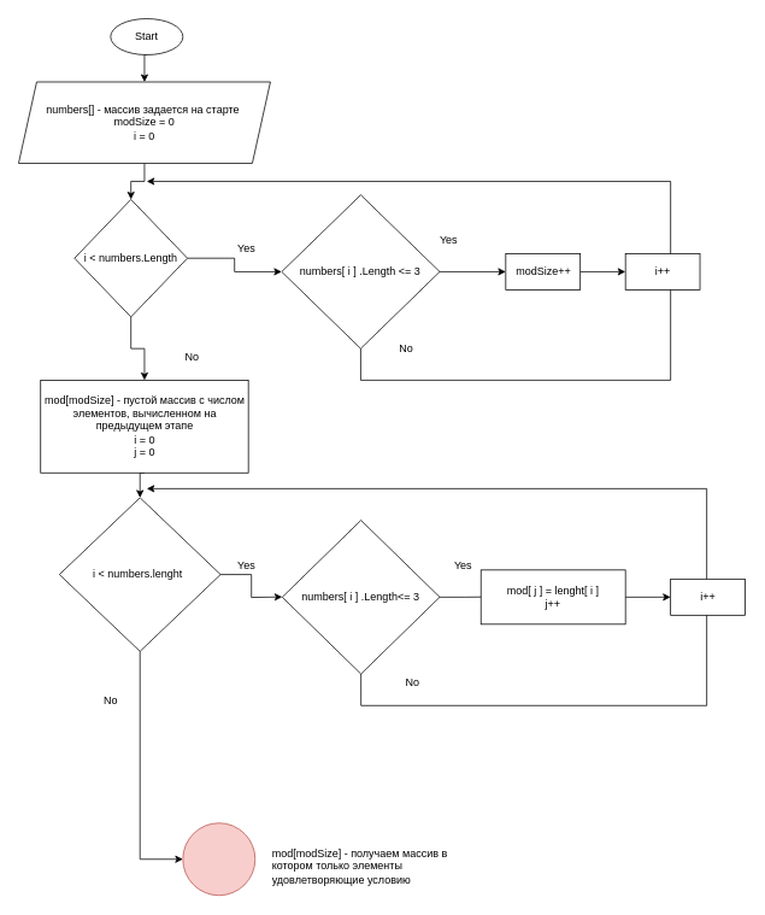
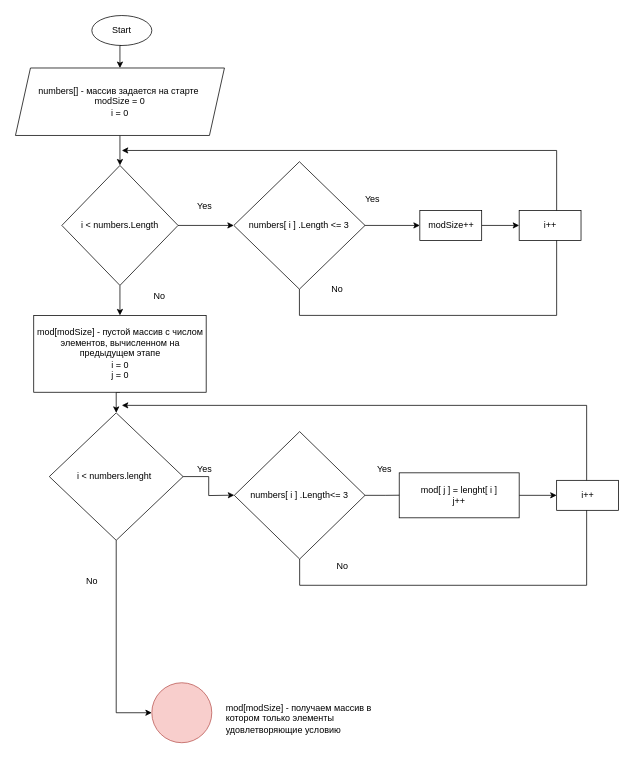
  <mxCell id="0" />
  <mxCell id="1" parent="0" />
  <mxCell id="2" style="edgeStyle=orthogonalEdgeStyle;rounded=0;orthogonalLoop=1;jettySize=auto;html=1;exitX=0.5;exitY=1;exitDx=0;exitDy=0;entryX=0.5;entryY=0;entryDx=0;entryDy=0;" edge="1" parent="1" source="3" target="5"><mxGeometry relative="1" as="geometry" /></mxCell>
  <mxCell id="3" value="Start" style="ellipse;whiteSpace=wrap;html=1;" vertex="1" parent="1"><mxGeometry x="122" y="20" width="80" height="40" as="geometry" /></mxCell>
  <mxCell id="4" style="edgeStyle=orthogonalEdgeStyle;rounded=0;orthogonalLoop=1;jettySize=auto;html=1;exitX=0.5;exitY=1;exitDx=0;exitDy=0;entryX=0.5;entryY=0;entryDx=0;entryDy=0;" edge="1" parent="1" source="5" target="14"><mxGeometry relative="1" as="geometry" /></mxCell>
  <mxCell id="5" value="numbers[] - массив задается на старте&amp;nbsp;&lt;br&gt;modSize = 0&lt;br&gt;i = 0" style="shape=parallelogram;perimeter=parallelogramPerimeter;whiteSpace=wrap;html=1;fixedSize=1;" vertex="1" parent="1"><mxGeometry x="20.13" y="90" width="278.75" height="90" as="geometry" /></mxCell>
  <mxCell id="6" style="edgeStyle=orthogonalEdgeStyle;rounded=0;orthogonalLoop=1;jettySize=auto;html=1;exitX=1;exitY=0.5;exitDx=0;exitDy=0;" edge="1" parent="1" source="8"><mxGeometry relative="1" as="geometry"><mxPoint x="312" y="659.769" as="targetPoint" /></mxGeometry></mxCell>
  <mxCell id="7" style="edgeStyle=orthogonalEdgeStyle;rounded=0;orthogonalLoop=1;jettySize=auto;html=1;exitX=0.5;exitY=1;exitDx=0;exitDy=0;entryX=0;entryY=0.5;entryDx=0;entryDy=0;" edge="1" parent="1" source="8" target="34"><mxGeometry relative="1" as="geometry" /></mxCell>
  <mxCell id="8" value="i &amp;lt; numbers.lenght&amp;nbsp;" style="rhombus;whiteSpace=wrap;html=1;" vertex="1" parent="1"><mxGeometry x="65.28" y="550" width="178.44" height="170" as="geometry" /></mxCell>
  <mxCell id="9" style="edgeStyle=orthogonalEdgeStyle;rounded=0;orthogonalLoop=1;jettySize=auto;html=1;exitX=1;exitY=0.5;exitDx=0;exitDy=0;" edge="1" parent="1" source="10" target="23"><mxGeometry relative="1" as="geometry" /></mxCell>
  <mxCell id="10" value="modSize++" style="rounded=0;whiteSpace=wrap;html=1;" vertex="1" parent="1"><mxGeometry x="559.5" y="280" width="82.5" height="40" as="geometry" /></mxCell>
  <mxCell id="11" value="No" style="text;html=1;align=center;verticalAlign=middle;resizable=0;points=[];autosize=1;strokeColor=none;fillColor=none;" vertex="1" parent="1"><mxGeometry x="429" y="370" width="40" height="30" as="geometry" /></mxCell>
  <mxCell id="12" style="edgeStyle=orthogonalEdgeStyle;rounded=0;orthogonalLoop=1;jettySize=auto;html=1;exitX=1;exitY=0.5;exitDx=0;exitDy=0;entryX=0;entryY=0.5;entryDx=0;entryDy=0;" edge="1" parent="1" source="14" target="20"><mxGeometry relative="1" as="geometry" /></mxCell>
  <mxCell id="13" style="edgeStyle=orthogonalEdgeStyle;rounded=0;orthogonalLoop=1;jettySize=auto;html=1;exitX=0.5;exitY=1;exitDx=0;exitDy=0;entryX=0.5;entryY=0;entryDx=0;entryDy=0;" edge="1" parent="1" source="14" target="17"><mxGeometry relative="1" as="geometry" /></mxCell>
- <mxCell id="14" value="i &amp;lt; numbers.Length" style="rhombus;whiteSpace=wrap;html=1;" vertex="1" parent="1"><mxGeometry x="82" y="220" width="125" height="130" as="geometry" /></mxCell>
+ <mxCell id="14" value="i &amp;lt; numbers.Length" style="rhombus;whiteSpace=wrap;html=1;" vertex="1" parent="1"><mxGeometry x="82" y="220" width="155" height="160" as="geometry" /></mxCell>
  <mxCell id="15" value="Yes" style="text;html=1;align=center;verticalAlign=middle;resizable=0;points=[];autosize=1;strokeColor=none;fillColor=none;" vertex="1" parent="1"><mxGeometry x="252" y="260" width="40" height="30" as="geometry" /></mxCell>
  <mxCell id="16" style="edgeStyle=orthogonalEdgeStyle;rounded=0;orthogonalLoop=1;jettySize=auto;html=1;exitX=0.5;exitY=1;exitDx=0;exitDy=0;entryX=0.5;entryY=0;entryDx=0;entryDy=0;" edge="1" parent="1" source="17" target="8"><mxGeometry relative="1" as="geometry" /></mxCell>
  <mxCell id="17" value="mod[modSize] - пустой массив с числом элементов, вычисленном на предыдущем этапе&lt;br&gt;i = 0&lt;br&gt;j = 0" style="rounded=0;whiteSpace=wrap;html=1;" vertex="1" parent="1"><mxGeometry x="44.5" y="420" width="230" height="102.5" as="geometry" /></mxCell>
  <mxCell id="18" style="edgeStyle=orthogonalEdgeStyle;rounded=0;orthogonalLoop=1;jettySize=auto;html=1;entryX=0;entryY=0.5;entryDx=0;entryDy=0;" edge="1" parent="1" source="20" target="10"><mxGeometry relative="1" as="geometry" /></mxCell>
  <mxCell id="19" style="edgeStyle=orthogonalEdgeStyle;rounded=0;orthogonalLoop=1;jettySize=auto;html=1;exitX=0.5;exitY=1;exitDx=0;exitDy=0;" edge="1" parent="1" source="20"><mxGeometry relative="1" as="geometry"><mxPoint x="162" y="200" as="targetPoint" /><Array as="points"><mxPoint x="399" y="420" /><mxPoint x="742" y="420" /><mxPoint x="742" y="200" /></Array></mxGeometry></mxCell>
  <mxCell id="20" value="numbers[ i ]&amp;nbsp;.Length &amp;lt;= 3" style="rhombus;whiteSpace=wrap;html=1;" vertex="1" parent="1"><mxGeometry x="311.38" y="215" width="175" height="170" as="geometry" /></mxCell>
  <mxCell id="21" value="Yes" style="text;html=1;align=center;verticalAlign=middle;resizable=0;points=[];autosize=1;strokeColor=none;fillColor=none;" vertex="1" parent="1"><mxGeometry x="476.37" y="250" width="40" height="30" as="geometry" /></mxCell>
  <mxCell id="22" value="No" style="text;html=1;align=center;verticalAlign=middle;resizable=0;points=[];autosize=1;strokeColor=none;fillColor=none;" vertex="1" parent="1"><mxGeometry x="192" y="380" width="40" height="30" as="geometry" /></mxCell>
  <mxCell id="23" value="i++" style="rounded=0;whiteSpace=wrap;html=1;" vertex="1" parent="1"><mxGeometry x="692" y="280" width="82.5" height="40" as="geometry" /></mxCell>
  <mxCell id="24" style="edgeStyle=orthogonalEdgeStyle;rounded=0;orthogonalLoop=1;jettySize=auto;html=1;exitX=1;exitY=0.5;exitDx=0;exitDy=0;" edge="1" parent="1" source="26"><mxGeometry relative="1" as="geometry"><mxPoint x="542" y="659.769" as="targetPoint" /></mxGeometry></mxCell>
  <mxCell id="25" style="edgeStyle=orthogonalEdgeStyle;rounded=0;orthogonalLoop=1;jettySize=auto;html=1;exitX=0.5;exitY=1;exitDx=0;exitDy=0;" edge="1" parent="1" source="26"><mxGeometry relative="1" as="geometry"><mxPoint x="162" y="540" as="targetPoint" /><Array as="points"><mxPoint x="399" y="780" /><mxPoint x="782" y="780" /><mxPoint x="782" y="540" /></Array></mxGeometry></mxCell>
  <mxCell id="26" value="numbers[ i ] .Length&amp;lt;= 3" style="rhombus;whiteSpace=wrap;html=1;" vertex="1" parent="1"><mxGeometry x="312.01" y="575" width="174.37" height="170" as="geometry" /></mxCell>
  <mxCell id="27" value="Yes" style="text;html=1;align=center;verticalAlign=middle;resizable=0;points=[];autosize=1;strokeColor=none;fillColor=none;" vertex="1" parent="1"><mxGeometry x="252" y="610" width="40" height="30" as="geometry" /></mxCell>
  <mxCell id="28" style="edgeStyle=orthogonalEdgeStyle;rounded=0;orthogonalLoop=1;jettySize=auto;html=1;exitX=1;exitY=0.5;exitDx=0;exitDy=0;entryX=0;entryY=0.5;entryDx=0;entryDy=0;" edge="1" parent="1" source="29" target="32"><mxGeometry relative="1" as="geometry" /></mxCell>
  <mxCell id="29" value="mod[ j ] = lenght[ i ]&lt;br&gt;j++" style="rounded=0;whiteSpace=wrap;html=1;" vertex="1" parent="1"><mxGeometry x="532" y="630" width="160" height="60" as="geometry" /></mxCell>
  <mxCell id="30" value="Yes" style="text;html=1;align=center;verticalAlign=middle;resizable=0;points=[];autosize=1;strokeColor=none;fillColor=none;" vertex="1" parent="1"><mxGeometry x="492" y="610" width="40" height="30" as="geometry" /></mxCell>
  <mxCell id="31" value="No" style="text;html=1;align=center;verticalAlign=middle;resizable=0;points=[];autosize=1;strokeColor=none;fillColor=none;" vertex="1" parent="1"><mxGeometry x="436.37" y="740" width="40" height="30" as="geometry" /></mxCell>
  <mxCell id="32" value="i++" style="rounded=0;whiteSpace=wrap;html=1;" vertex="1" parent="1"><mxGeometry x="742" y="640" width="82.5" height="40" as="geometry" /></mxCell>
  <mxCell id="33" value="No" style="text;html=1;align=center;verticalAlign=middle;resizable=0;points=[];autosize=1;strokeColor=none;fillColor=none;" vertex="1" parent="1"><mxGeometry x="102" y="760" width="40" height="30" as="geometry" /></mxCell>
  <mxCell id="34" value="" style="ellipse;whiteSpace=wrap;html=1;aspect=fixed;fillColor=#f8cecc;strokeColor=#b85450;" vertex="1" parent="1"><mxGeometry x="202" y="910" width="80" height="80" as="geometry" /></mxCell>
  <mxCell id="35" value="mod[modSize] - получаем массив в котором только элементы удовлетворяющие условию" style="text;whiteSpace=wrap;html=1;" vertex="1" parent="1"><mxGeometry x="298.88" y="930" width="235" height="60" as="geometry" /></mxCell>
